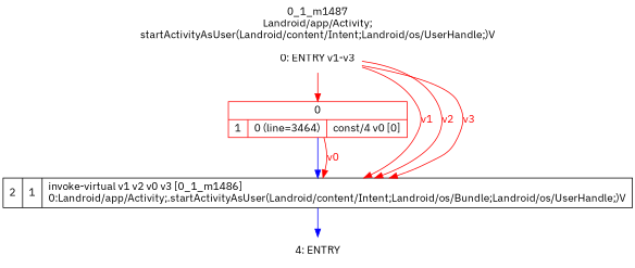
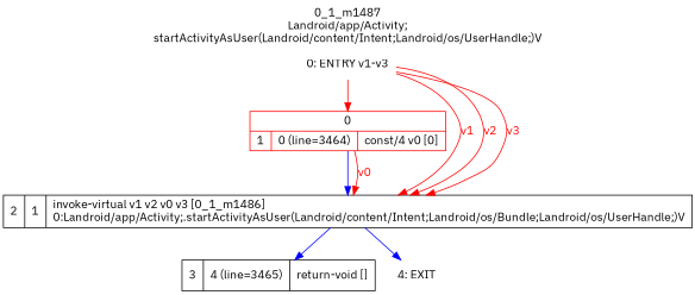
  digraph {
    fontname="IBM Plex Sans"
    label="0_1_m1487\nLandroid/app/Activity;\nstartActivityAsUser(Landroid/content/Intent;Landroid/os/UserHandle;)V"
    labelloc=t
    rankdir=UD
    node [fontname="IBM Plex Sans" shape=record]
    edge [color=red fontcolor=blue fontname="IBM Plex Sans"]
    n1 [label="0: ENTRY v1-v3" shape=plaintext]
    n2 [color=red label="{0|{1|0 (line=3464)|const/4 v0 [0]\l}}"]
    n3 [label="2|1|invoke-virtual v1 v2 v0 v3 [0_1_m1486]\l0:Landroid/app/Activity;.startActivityAsUser(Landroid/content/Intent;Landroid/os/Bundle;Landroid/os/UserHandle;)V\l"]
-   n5 [label="4: ENTRY" shape=plaintext]
+   n4 [label="3|4 (line=3465)|return-void []\l"]
+   n5 [label="4: EXIT" shape=plaintext]
    n1 -> n2 [weight=100]
    n1 -> n3 [fontcolor=red label=v1]
    n1 -> n3 [fontcolor=red label=v2]
    n1 -> n3 [fontcolor=red label=v3]
    n2 -> n3 [color=blue weight=100]
    n2 -> n3 [fontcolor=red label=v0]
+   n3 -> n4 [color=blue weight=100]
    n3 -> n5 [color=blue weight=100]
  }
